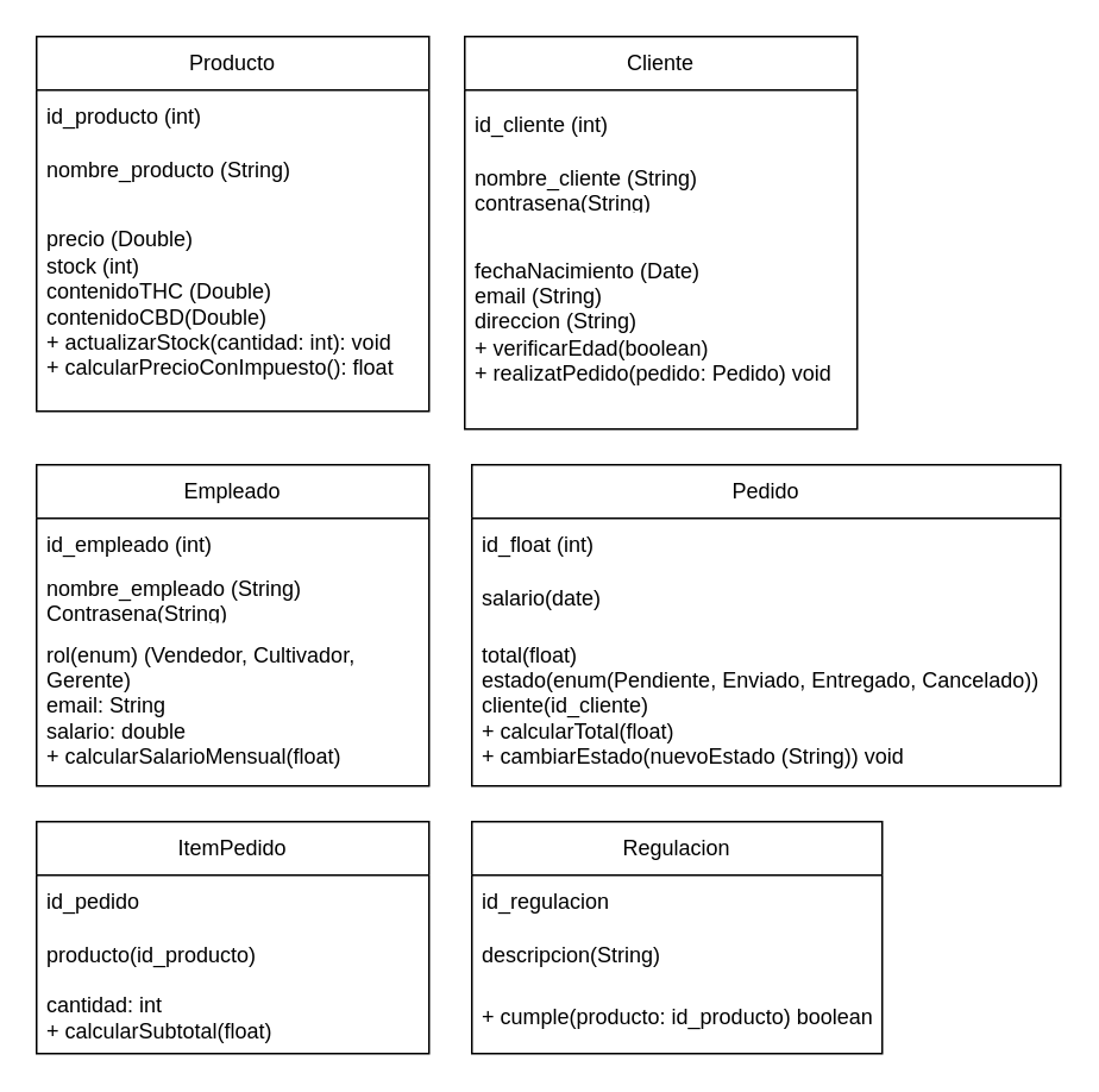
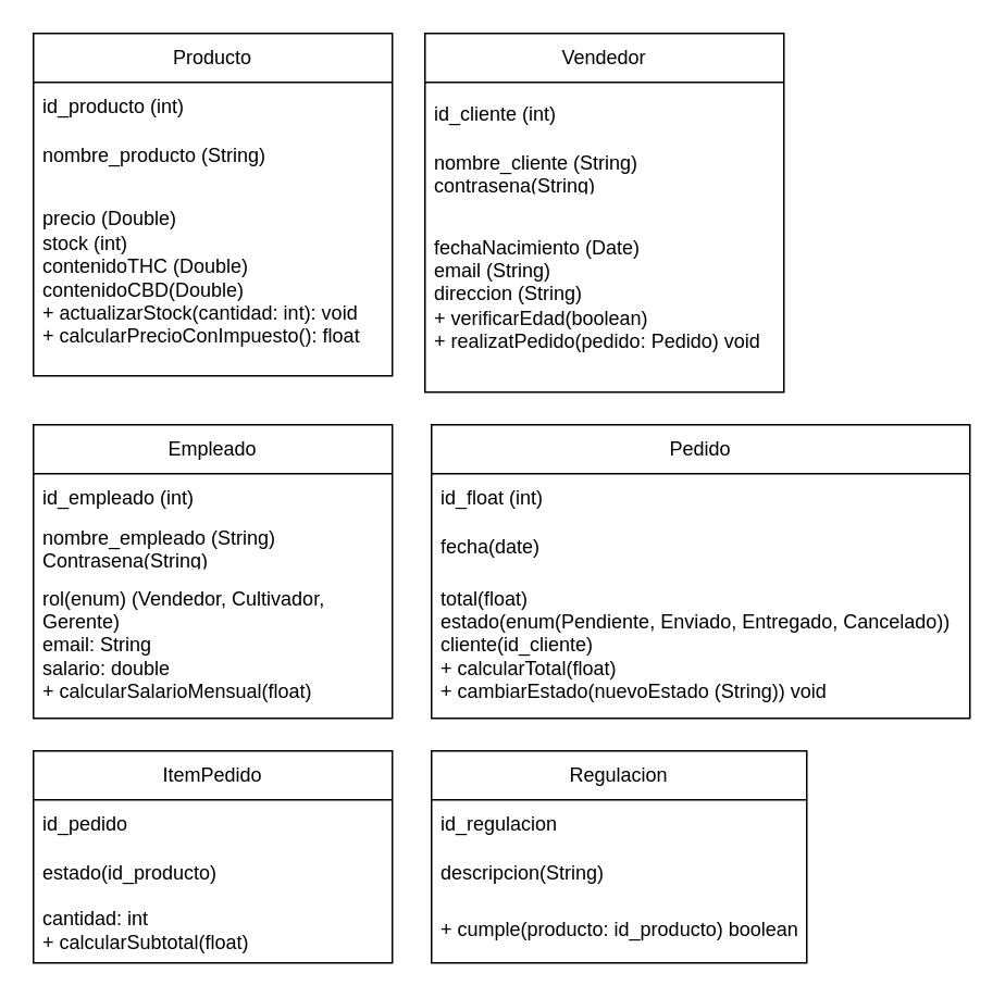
  <mxCell id="0" />
  <mxCell id="1" parent="0" />
  <mxCell id="2" value="Producto" style="swimlane;fontStyle=0;childLayout=stackLayout;horizontal=1;startSize=30;horizontalStack=0;resizeParent=1;resizeParentMax=0;resizeLast=0;collapsible=1;marginBottom=0;whiteSpace=wrap;html=1;" parent="1" vertex="1"><mxGeometry x="20" y="20" width="220" height="210" as="geometry" /></mxCell>
  <mxCell id="3" value="id_producto (int)" style="text;strokeColor=none;fillColor=none;align=left;verticalAlign=middle;spacingLeft=4;spacingRight=4;overflow=hidden;points=[[0,0.5],[1,0.5]];portConstraint=eastwest;rotatable=0;whiteSpace=wrap;html=1;" parent="2" vertex="1"><mxGeometry y="30" width="220" height="30" as="geometry" /></mxCell>
  <mxCell id="4" value="nombre_producto (String)" style="text;strokeColor=none;fillColor=none;align=left;verticalAlign=middle;spacingLeft=4;spacingRight=4;overflow=hidden;points=[[0,0.5],[1,0.5]];portConstraint=eastwest;rotatable=0;whiteSpace=wrap;html=1;" parent="2" vertex="1"><mxGeometry y="60" width="220" height="30" as="geometry" /></mxCell>
  <mxCell id="5" value="precio (Double)&lt;div&gt;stock (int)&lt;/div&gt;&lt;div&gt;contenidoTHC (Double)&lt;/div&gt;&lt;div&gt;contenidoCBD(Double)&lt;/div&gt;&lt;div&gt;+ actualizarStock(cantidad: int): void&lt;/div&gt;&lt;div&gt;+ calcularPrecioConImpuesto(): float&amp;nbsp;&lt;/div&gt;" style="text;strokeColor=none;fillColor=none;align=left;verticalAlign=middle;spacingLeft=4;spacingRight=4;overflow=hidden;points=[[0,0.5],[1,0.5]];portConstraint=eastwest;rotatable=0;whiteSpace=wrap;html=1;" parent="2" vertex="1"><mxGeometry y="90" width="220" height="120" as="geometry" /></mxCell>
- <mxCell id="6" value="Cliente" style="swimlane;fontStyle=0;childLayout=stackLayout;horizontal=1;startSize=30;horizontalStack=0;resizeParent=1;resizeParentMax=0;resizeLast=0;collapsible=1;marginBottom=0;whiteSpace=wrap;html=1;" parent="1" vertex="1"><mxGeometry x="260" y="20" width="220" height="220" as="geometry" /></mxCell>
+ <mxCell id="6" value="Vendedor" style="swimlane;fontStyle=0;childLayout=stackLayout;horizontal=1;startSize=30;horizontalStack=0;resizeParent=1;resizeParentMax=0;resizeLast=0;collapsible=1;marginBottom=0;whiteSpace=wrap;html=1;" parent="1" vertex="1"><mxGeometry x="260" y="20" width="220" height="220" as="geometry" /></mxCell>
  <mxCell id="7" value="id_cliente (int)" style="text;strokeColor=none;fillColor=none;align=left;verticalAlign=middle;spacingLeft=4;spacingRight=4;overflow=hidden;points=[[0,0.5],[1,0.5]];portConstraint=eastwest;rotatable=0;whiteSpace=wrap;html=1;" parent="6" vertex="1"><mxGeometry y="30" width="220" height="40" as="geometry" /></mxCell>
  <mxCell id="8" value="nombre_cliente (String)&lt;div&gt;contrasena(String)&lt;/div&gt;" style="text;strokeColor=none;fillColor=none;align=left;verticalAlign=middle;spacingLeft=4;spacingRight=4;overflow=hidden;points=[[0,0.5],[1,0.5]];portConstraint=eastwest;rotatable=0;whiteSpace=wrap;html=1;" parent="6" vertex="1"><mxGeometry y="70" width="220" height="30" as="geometry" /></mxCell>
  <mxCell id="9" value="fechaNacimiento (Date)&lt;div&gt;email (String)&lt;/div&gt;&lt;div&gt;direccion (String)&lt;/div&gt;&lt;div&gt;+ verificarEdad(boolean)&lt;/div&gt;&lt;div&gt;+ realizatPedido(pedido: Pedido) void&lt;/div&gt;" style="text;strokeColor=none;fillColor=none;align=left;verticalAlign=middle;spacingLeft=4;spacingRight=4;overflow=hidden;points=[[0,0.5],[1,0.5]];portConstraint=eastwest;rotatable=0;whiteSpace=wrap;html=1;" parent="6" vertex="1"><mxGeometry y="100" width="220" height="120" as="geometry" /></mxCell>
  <mxCell id="10" value="Empleado" style="swimlane;fontStyle=0;childLayout=stackLayout;horizontal=1;startSize=30;horizontalStack=0;resizeParent=1;resizeParentMax=0;resizeLast=0;collapsible=1;marginBottom=0;whiteSpace=wrap;html=1;" parent="1" vertex="1"><mxGeometry x="20" y="260" width="220" height="180" as="geometry" /></mxCell>
  <mxCell id="11" value="id_empleado (int)" style="text;strokeColor=none;fillColor=none;align=left;verticalAlign=middle;spacingLeft=4;spacingRight=4;overflow=hidden;points=[[0,0.5],[1,0.5]];portConstraint=eastwest;rotatable=0;whiteSpace=wrap;html=1;" parent="10" vertex="1"><mxGeometry y="30" width="220" height="30" as="geometry" /></mxCell>
  <mxCell id="12" value="nombre_empleado (String)&lt;div&gt;Contrasena(String)&lt;/div&gt;" style="text;strokeColor=none;fillColor=none;align=left;verticalAlign=middle;spacingLeft=4;spacingRight=4;overflow=hidden;points=[[0,0.5],[1,0.5]];portConstraint=eastwest;rotatable=0;whiteSpace=wrap;html=1;" parent="10" vertex="1"><mxGeometry y="60" width="220" height="30" as="geometry" /></mxCell>
  <mxCell id="13" value="rol(enum) (Vendedor, Cultivador, Gerente)&lt;div&gt;email: String&lt;/div&gt;&lt;div&gt;salario: double&lt;/div&gt;&lt;div&gt;+ calcularSalarioMensual(float)&lt;/div&gt;" style="text;strokeColor=none;fillColor=none;align=left;verticalAlign=middle;spacingLeft=4;spacingRight=4;overflow=hidden;points=[[0,0.5],[1,0.5]];portConstraint=eastwest;rotatable=0;whiteSpace=wrap;html=1;" parent="10" vertex="1"><mxGeometry y="90" width="220" height="90" as="geometry" /></mxCell>
  <mxCell id="14" value="Pedido" style="swimlane;fontStyle=0;childLayout=stackLayout;horizontal=1;startSize=30;horizontalStack=0;resizeParent=1;resizeParentMax=0;resizeLast=0;collapsible=1;marginBottom=0;whiteSpace=wrap;html=1;" parent="1" vertex="1"><mxGeometry x="264" y="260" width="330" height="180" as="geometry" /></mxCell>
  <mxCell id="15" value="id_float (int)" style="text;strokeColor=none;fillColor=none;align=left;verticalAlign=middle;spacingLeft=4;spacingRight=4;overflow=hidden;points=[[0,0.5],[1,0.5]];portConstraint=eastwest;rotatable=0;whiteSpace=wrap;html=1;" parent="14" vertex="1"><mxGeometry y="30" width="330" height="30" as="geometry" /></mxCell>
- <mxCell id="16" value="salario(date)" style="text;strokeColor=none;fillColor=none;align=left;verticalAlign=middle;spacingLeft=4;spacingRight=4;overflow=hidden;points=[[0,0.5],[1,0.5]];portConstraint=eastwest;rotatable=0;whiteSpace=wrap;html=1;" parent="14" vertex="1"><mxGeometry y="60" width="330" height="30" as="geometry" /></mxCell>
+ <mxCell id="16" value="fecha(date)" style="text;strokeColor=none;fillColor=none;align=left;verticalAlign=middle;spacingLeft=4;spacingRight=4;overflow=hidden;points=[[0,0.5],[1,0.5]];portConstraint=eastwest;rotatable=0;whiteSpace=wrap;html=1;" parent="14" vertex="1"><mxGeometry y="60" width="330" height="30" as="geometry" /></mxCell>
  <mxCell id="17" value="total(float)&lt;div&gt;estado(enum(Pendiente, Enviado, Entregado, Cancelado))&lt;/div&gt;&lt;div&gt;cliente(id_cliente)&lt;/div&gt;&lt;div&gt;+ calcularTotal(float)&lt;/div&gt;&lt;div&gt;+ cambiarEstado(nuevoEstado (String)) void&lt;/div&gt;" style="text;strokeColor=none;fillColor=none;align=left;verticalAlign=middle;spacingLeft=4;spacingRight=4;overflow=hidden;points=[[0,0.5],[1,0.5]];portConstraint=eastwest;rotatable=0;whiteSpace=wrap;html=1;" parent="14" vertex="1"><mxGeometry y="90" width="330" height="90" as="geometry" /></mxCell>
  <mxCell id="18" value="ItemPedido" style="swimlane;fontStyle=0;childLayout=stackLayout;horizontal=1;startSize=30;horizontalStack=0;resizeParent=1;resizeParentMax=0;resizeLast=0;collapsible=1;marginBottom=0;whiteSpace=wrap;html=1;" parent="1" vertex="1"><mxGeometry x="20" y="460" width="220" height="130" as="geometry" /></mxCell>
  <mxCell id="19" value="id_pedido" style="text;strokeColor=none;fillColor=none;align=left;verticalAlign=middle;spacingLeft=4;spacingRight=4;overflow=hidden;points=[[0,0.5],[1,0.5]];portConstraint=eastwest;rotatable=0;whiteSpace=wrap;html=1;" parent="18" vertex="1"><mxGeometry y="30" width="220" height="30" as="geometry" /></mxCell>
- <mxCell id="20" value="producto(id_producto)" style="text;strokeColor=none;fillColor=none;align=left;verticalAlign=middle;spacingLeft=4;spacingRight=4;overflow=hidden;points=[[0,0.5],[1,0.5]];portConstraint=eastwest;rotatable=0;whiteSpace=wrap;html=1;" parent="18" vertex="1"><mxGeometry y="60" width="220" height="30" as="geometry" /></mxCell>
+ <mxCell id="20" value="estado(id_producto)" style="text;strokeColor=none;fillColor=none;align=left;verticalAlign=middle;spacingLeft=4;spacingRight=4;overflow=hidden;points=[[0,0.5],[1,0.5]];portConstraint=eastwest;rotatable=0;whiteSpace=wrap;html=1;" parent="18" vertex="1"><mxGeometry y="60" width="220" height="30" as="geometry" /></mxCell>
  <mxCell id="21" value="cantidad: int&lt;div&gt;+ calcularSubtotal(float)&lt;/div&gt;" style="text;strokeColor=none;fillColor=none;align=left;verticalAlign=middle;spacingLeft=4;spacingRight=4;overflow=hidden;points=[[0,0.5],[1,0.5]];portConstraint=eastwest;rotatable=0;whiteSpace=wrap;html=1;" parent="18" vertex="1"><mxGeometry y="90" width="220" height="40" as="geometry" /></mxCell>
  <mxCell id="22" value="Regulacion" style="swimlane;fontStyle=0;childLayout=stackLayout;horizontal=1;startSize=30;horizontalStack=0;resizeParent=1;resizeParentMax=0;resizeLast=0;collapsible=1;marginBottom=0;whiteSpace=wrap;html=1;" parent="1" vertex="1"><mxGeometry x="264" y="460" width="230" height="130" as="geometry" /></mxCell>
  <mxCell id="23" value="id_regulacion" style="text;strokeColor=none;fillColor=none;align=left;verticalAlign=middle;spacingLeft=4;spacingRight=4;overflow=hidden;points=[[0,0.5],[1,0.5]];portConstraint=eastwest;rotatable=0;whiteSpace=wrap;html=1;" parent="22" vertex="1"><mxGeometry y="30" width="230" height="30" as="geometry" /></mxCell>
  <mxCell id="24" value="descripcion(String)" style="text;strokeColor=none;fillColor=none;align=left;verticalAlign=middle;spacingLeft=4;spacingRight=4;overflow=hidden;points=[[0,0.5],[1,0.5]];portConstraint=eastwest;rotatable=0;whiteSpace=wrap;html=1;" parent="22" vertex="1"><mxGeometry y="60" width="230" height="30" as="geometry" /></mxCell>
  <mxCell id="25" value="+ cumple(producto: id_producto) boolean" style="text;strokeColor=none;fillColor=none;align=left;verticalAlign=middle;spacingLeft=4;spacingRight=4;overflow=hidden;points=[[0,0.5],[1,0.5]];portConstraint=eastwest;rotatable=0;whiteSpace=wrap;html=1;" parent="22" vertex="1"><mxGeometry y="90" width="230" height="40" as="geometry" /></mxCell>
